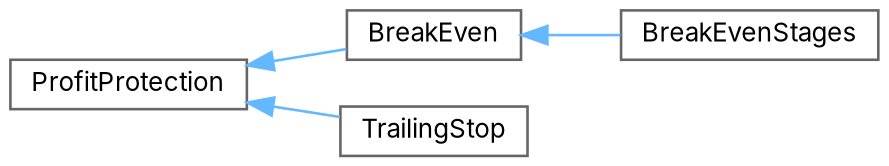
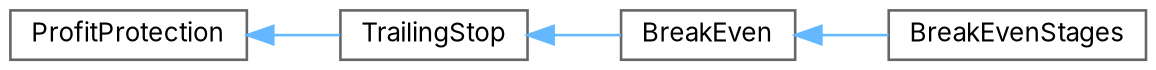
  digraph {
    fontname=Inter
    rankdir=LR
    node [color=grey40 fillcolor=white fontname=Inter fontsize=10 shape=box style=filled]
    edge [color=steelblue1 dir=back fontname=Inter fontsize=10 labelfontname=Helvetica labelfontsize=10 style=solid]
    n1 [height=0.2 label=ProfitProtection width=0.4]
    n2 [height=0.2 label=BreakEven width=0.4]
    n3 [height=0.2 label=TrailingStop width=0.4]
    n4 [height=0.2 label=BreakEvenStages width=0.4]
-   n1 -> n2
+   n3 -> n2
    n1 -> n3
    n2 -> n4
  }
